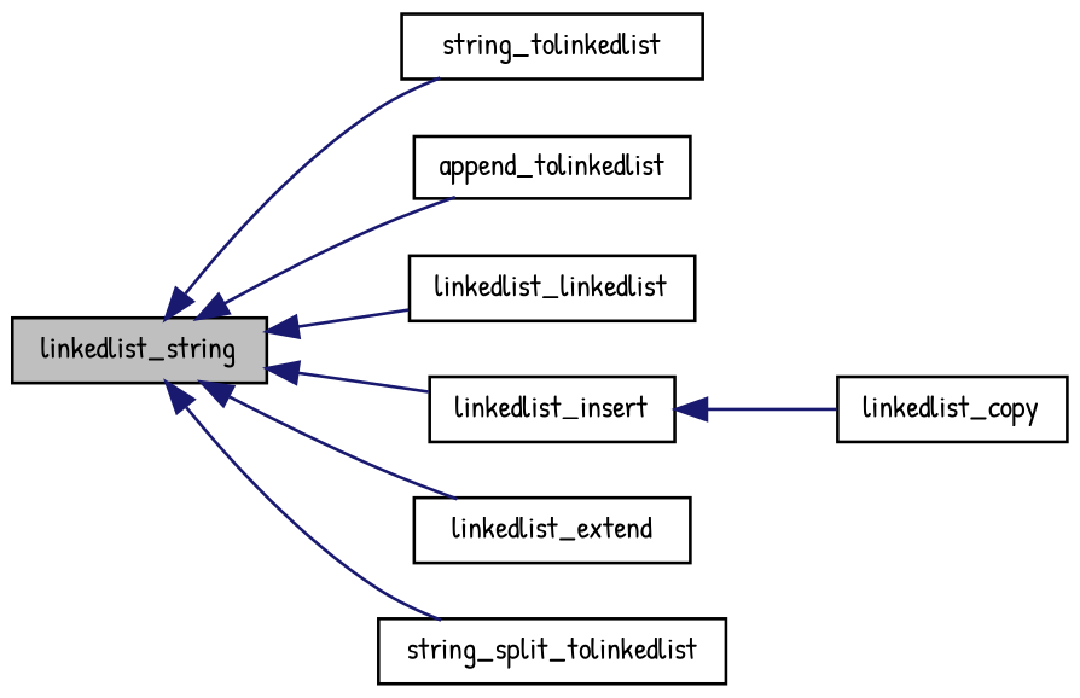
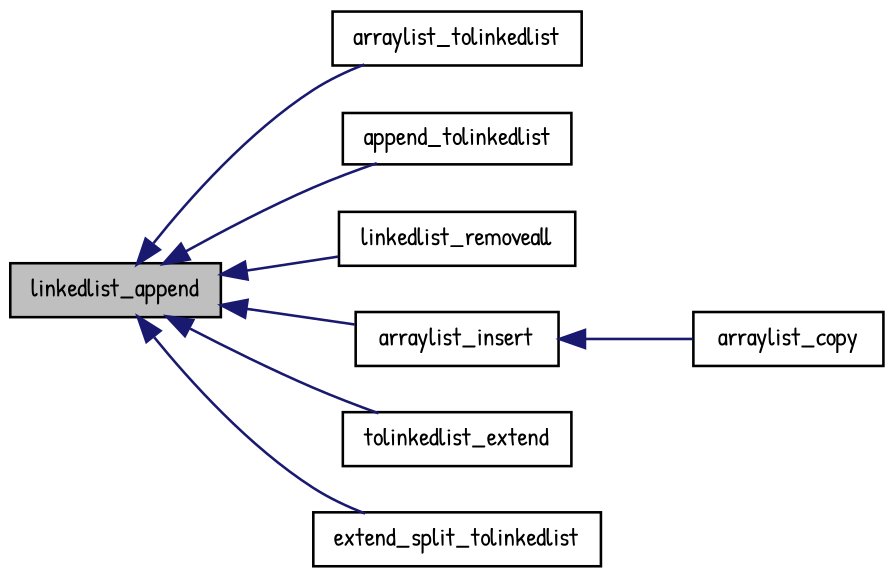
  digraph {
    fontname="Patrick Hand"
    rankdir=LR
    node [color=black fillcolor=white fontname="Patrick Hand" fontsize=10 shape=record style=filled]
    edge [color=midnightblue dir=back fontname="Patrick Hand" fontsize=10 labelfontname=Helvetica labelfontsize=10 style=solid]
-   n1 [fillcolor=grey75 fontcolor=black height=0.2 label=linkedlist_string width=0.4]
-   n2 [height=0.2 label=string_tolinkedlist width=0.4]
+   n1 [fillcolor=grey75 fontcolor=black height=0.2 label=linkedlist_append width=0.4]
+   n2 [height=0.2 label=arraylist_tolinkedlist width=0.4]
    n3 [height=0.2 label=append_tolinkedlist width=0.4]
-   n4 [height=0.2 label=linkedlist_linkedlist width=0.4]
-   n5 [height=0.2 label=linkedlist_insert width=0.4]
-   n6 [height=0.2 label=linkedlist_extend width=0.4]
-   n7 [height=0.2 label=string_split_tolinkedlist width=0.4]
-   n8 [height=0.2 label=linkedlist_copy width=0.4]
+   n4 [height=0.2 label=linkedlist_removeall width=0.4]
+   n5 [height=0.2 label=arraylist_insert width=0.4]
+   n6 [height=0.2 label=tolinkedlist_extend width=0.4]
+   n7 [height=0.2 label=extend_split_tolinkedlist width=0.4]
+   n8 [height=0.2 label=arraylist_copy width=0.4]
    n1 -> n2
    n1 -> n3
    n1 -> n4
    n1 -> n5
    n1 -> n6
    n1 -> n7
    n5 -> n8
  }
